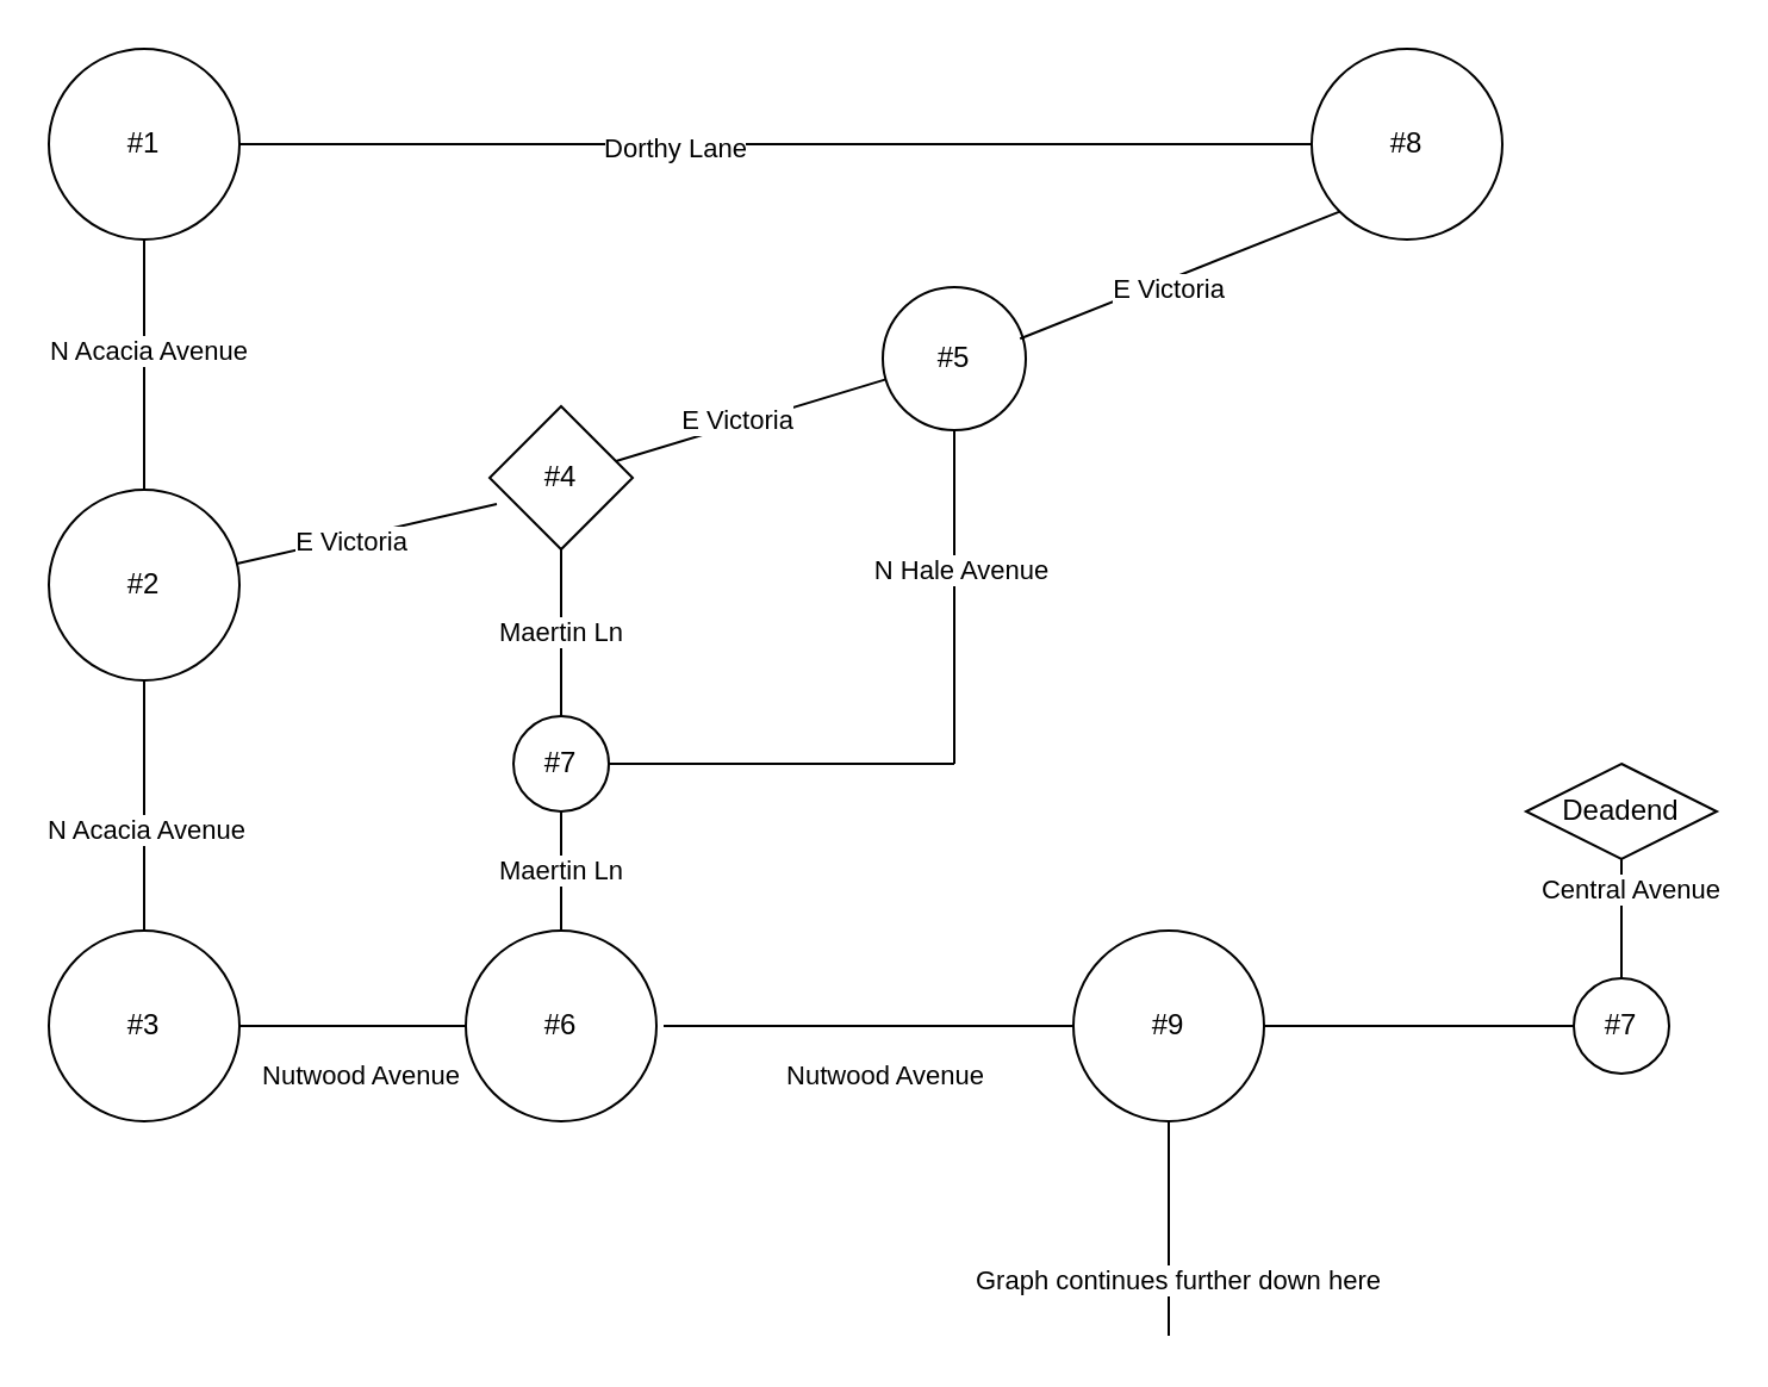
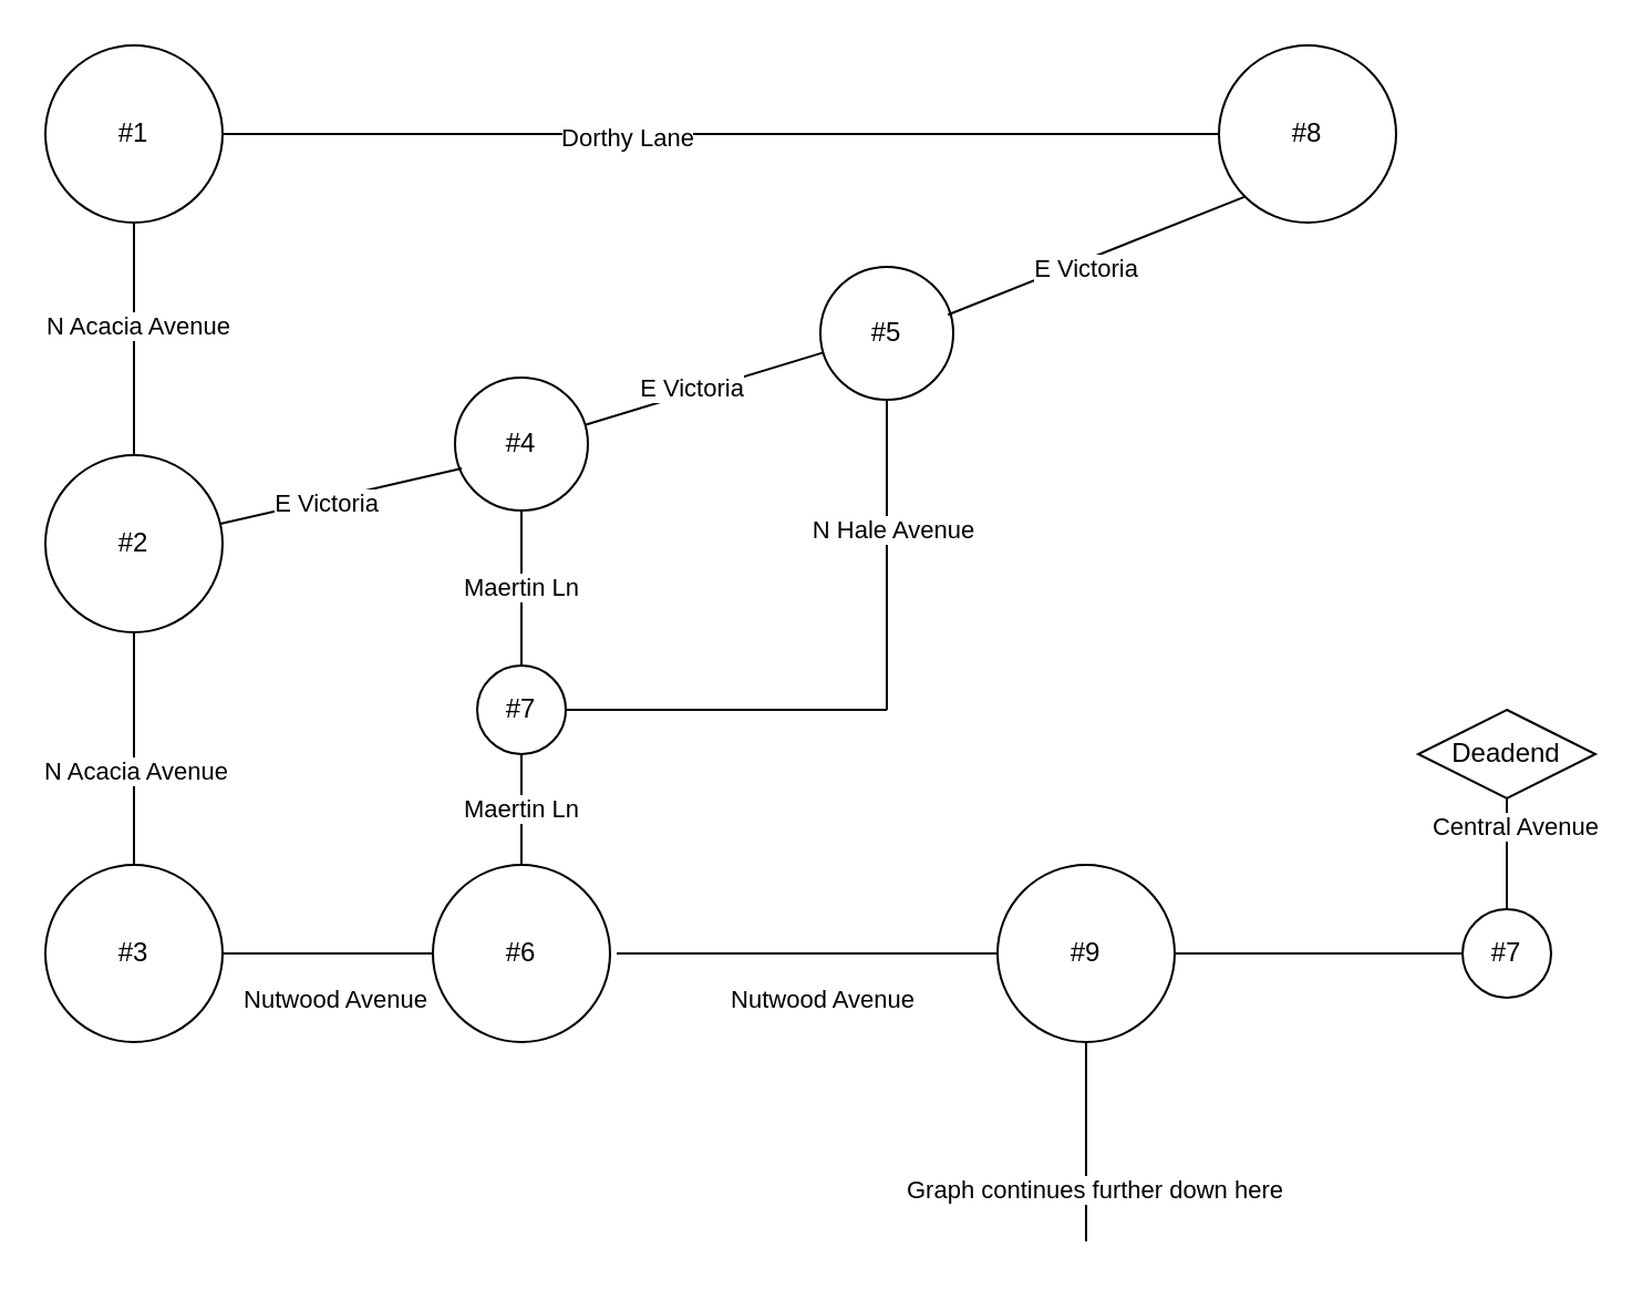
  <mxCell id="0" />
  <mxCell id="1" parent="0" />
  <mxCell id="2" value="#1" style="ellipse;whiteSpace=wrap;html=1;aspect=fixed;" vertex="1" parent="1"><mxGeometry x="20" y="20" width="80" height="80" as="geometry" /></mxCell>
  <mxCell id="3" value="#2" style="ellipse;whiteSpace=wrap;html=1;aspect=fixed;" vertex="1" parent="1"><mxGeometry x="20" y="205" width="80" height="80" as="geometry" /></mxCell>
  <mxCell id="4" value="" style="endArrow=none;html=1;entryX=0.5;entryY=1;entryDx=0;entryDy=0;" edge="1" parent="1" source="3" target="2"><mxGeometry width="50" height="50" relative="1" as="geometry"><mxPoint x="240" y="190" as="sourcePoint" /><mxPoint x="290" y="140" as="targetPoint" /></mxGeometry></mxCell>
  <mxCell id="5" value="N Acacia Avenue" style="edgeLabel;html=1;align=center;verticalAlign=middle;resizable=0;points=[];" vertex="1" connectable="0" parent="4"><mxGeometry x="0.128" y="-1" relative="1" as="geometry"><mxPoint as="offset" /></mxGeometry></mxCell>
  <mxCell id="6" value="#3" style="ellipse;whiteSpace=wrap;html=1;aspect=fixed;" vertex="1" parent="1"><mxGeometry x="20" y="390" width="80" height="80" as="geometry" /></mxCell>
  <mxCell id="7" value="" style="endArrow=none;html=1;exitX=0.5;exitY=0;exitDx=0;exitDy=0;entryX=0.5;entryY=1;entryDx=0;entryDy=0;" edge="1" parent="1" source="6" target="3"><mxGeometry width="50" height="50" relative="1" as="geometry"><mxPoint x="240" y="290" as="sourcePoint" /><mxPoint x="290" y="240" as="targetPoint" /></mxGeometry></mxCell>
  <mxCell id="8" value="N Acacia Avenue" style="edgeLabel;html=1;align=center;verticalAlign=middle;resizable=0;points=[];" vertex="1" connectable="0" parent="7"><mxGeometry x="-0.637" y="2" relative="1" as="geometry"><mxPoint x="2" y="-23.33" as="offset" /></mxGeometry></mxCell>
  <mxCell id="9" value="#8" style="ellipse;whiteSpace=wrap;html=1;aspect=fixed;" vertex="1" parent="1"><mxGeometry x="550" y="20" width="80" height="80" as="geometry" /></mxCell>
  <mxCell id="10" value="" style="endArrow=none;html=1;entryX=0;entryY=0.5;entryDx=0;entryDy=0;exitX=1;exitY=0.5;exitDx=0;exitDy=0;" edge="1" parent="1" source="2" target="9"><mxGeometry width="50" height="50" relative="1" as="geometry"><mxPoint x="240" y="290" as="sourcePoint" /><mxPoint x="290" y="240" as="targetPoint" /></mxGeometry></mxCell>
  <mxCell id="11" value="Dorthy Lane" style="edgeLabel;html=1;align=center;verticalAlign=middle;resizable=0;points=[];" vertex="1" connectable="0" parent="10"><mxGeometry x="-0.189" y="-1" relative="1" as="geometry"><mxPoint as="offset" /></mxGeometry></mxCell>
- <mxCell id="12" value="#4" style="rhombus;whiteSpace=wrap;html=1;aspect=fixed;" vertex="1" parent="1"><mxGeometry x="205" y="170" width="60" height="60" as="geometry" /></mxCell>
+ <mxCell id="12" value="#4" style="ellipse;whiteSpace=wrap;html=1;aspect=fixed;" vertex="1" parent="1"><mxGeometry x="205" y="170" width="60" height="60" as="geometry" /></mxCell>
  <mxCell id="13" value="#5" style="ellipse;whiteSpace=wrap;html=1;aspect=fixed;" vertex="1" parent="1"><mxGeometry x="370" y="120" width="60" height="60" as="geometry" /></mxCell>
  <mxCell id="14" value="" style="endArrow=none;html=1;entryX=0.05;entryY=0.683;entryDx=0;entryDy=0;entryPerimeter=0;" edge="1" parent="1" source="3" target="12"><mxGeometry width="50" height="50" relative="1" as="geometry"><mxPoint x="240" y="290" as="sourcePoint" /><mxPoint x="210" y="210" as="targetPoint" /></mxGeometry></mxCell>
  <mxCell id="15" value="E Victoria" style="edgeLabel;html=1;align=center;verticalAlign=middle;resizable=0;points=[];" vertex="1" connectable="0" parent="14"><mxGeometry x="-0.132" y="-1" relative="1" as="geometry"><mxPoint as="offset" /></mxGeometry></mxCell>
  <mxCell id="16" value="" style="endArrow=none;html=1;" edge="1" parent="1" source="12" target="13"><mxGeometry width="50" height="50" relative="1" as="geometry"><mxPoint x="240" y="290" as="sourcePoint" /><mxPoint x="368" y="159" as="targetPoint" /></mxGeometry></mxCell>
  <mxCell id="17" value="E Victoria" style="edgeLabel;html=1;align=center;verticalAlign=middle;resizable=0;points=[];" vertex="1" connectable="0" parent="16"><mxGeometry x="-0.1" y="2" relative="1" as="geometry"><mxPoint as="offset" /></mxGeometry></mxCell>
  <mxCell id="18" value="" style="endArrow=none;html=1;exitX=0.96;exitY=0.36;exitDx=0;exitDy=0;exitPerimeter=0;entryX=0;entryY=1;entryDx=0;entryDy=0;" edge="1" parent="1" source="13" target="9"><mxGeometry width="50" height="50" relative="1" as="geometry"><mxPoint x="240" y="200" as="sourcePoint" /><mxPoint x="290" y="150" as="targetPoint" /></mxGeometry></mxCell>
  <mxCell id="19" value="E Victoria" style="edgeLabel;html=1;align=center;verticalAlign=middle;resizable=0;points=[];" vertex="1" connectable="0" parent="18"><mxGeometry x="-0.304" y="-4" relative="1" as="geometry"><mxPoint x="14.09" y="-6.7" as="offset" /></mxGeometry></mxCell>
  <mxCell id="20" value="#6" style="ellipse;whiteSpace=wrap;html=1;aspect=fixed;" vertex="1" parent="1"><mxGeometry x="195" y="390" width="80" height="80" as="geometry" /></mxCell>
  <mxCell id="21" value="" style="endArrow=none;html=1;exitX=1;exitY=0.5;exitDx=0;exitDy=0;" edge="1" parent="1" source="6" target="20"><mxGeometry width="50" height="50" relative="1" as="geometry"><mxPoint x="240" y="380" as="sourcePoint" /><mxPoint x="290" y="330" as="targetPoint" /></mxGeometry></mxCell>
  <mxCell id="22" value="Nutwood Avenue&lt;br&gt;" style="edgeLabel;html=1;align=center;verticalAlign=middle;resizable=0;points=[];" vertex="1" connectable="0" parent="21"><mxGeometry x="0.533" y="2" relative="1" as="geometry"><mxPoint x="-22.8" y="22" as="offset" /></mxGeometry></mxCell>
  <mxCell id="23" value="#7" style="ellipse;whiteSpace=wrap;html=1;aspect=fixed;" vertex="1" parent="1"><mxGeometry x="215" y="300" width="40" height="40" as="geometry" /></mxCell>
  <mxCell id="24" value="Maertin Ln" style="endArrow=none;html=1;exitX=0.5;exitY=0;exitDx=0;exitDy=0;entryX=0.5;entryY=1;entryDx=0;entryDy=0;" edge="1" parent="1" source="20" target="23"><mxGeometry width="50" height="50" relative="1" as="geometry"><mxPoint x="240" y="380" as="sourcePoint" /><mxPoint x="290" y="330" as="targetPoint" /></mxGeometry></mxCell>
  <mxCell id="25" value="Maertin Ln" style="endArrow=none;html=1;entryX=0.5;entryY=1;entryDx=0;entryDy=0;" edge="1" parent="1" source="23" target="12"><mxGeometry width="50" height="50" relative="1" as="geometry"><mxPoint x="240" y="380" as="sourcePoint" /><mxPoint x="290" y="330" as="targetPoint" /></mxGeometry></mxCell>
  <mxCell id="26" value="#9" style="ellipse;whiteSpace=wrap;html=1;aspect=fixed;" vertex="1" parent="1"><mxGeometry x="450" y="390" width="80" height="80" as="geometry" /></mxCell>
  <mxCell id="27" value="" style="endArrow=none;html=1;exitX=1;exitY=0.5;exitDx=0;exitDy=0;" edge="1" parent="1" source="23"><mxGeometry width="50" height="50" relative="1" as="geometry"><mxPoint x="270" y="360" as="sourcePoint" /><mxPoint x="400" y="320" as="targetPoint" /></mxGeometry></mxCell>
  <mxCell id="28" value="" style="endArrow=none;html=1;entryX=0.5;entryY=1;entryDx=0;entryDy=0;" edge="1" parent="1" target="13"><mxGeometry width="50" height="50" relative="1" as="geometry"><mxPoint x="400" y="320" as="sourcePoint" /><mxPoint x="320" y="310" as="targetPoint" /></mxGeometry></mxCell>
  <mxCell id="29" value="N Hale Avenue" style="edgeLabel;html=1;align=center;verticalAlign=middle;resizable=0;points=[];" vertex="1" connectable="0" parent="28"><mxGeometry x="0.171" y="-2" relative="1" as="geometry"><mxPoint as="offset" /></mxGeometry></mxCell>
  <mxCell id="30" value="" style="endArrow=none;html=1;entryX=0;entryY=0.5;entryDx=0;entryDy=0;" edge="1" parent="1" target="26"><mxGeometry width="50" height="50" relative="1" as="geometry"><mxPoint x="278" y="430" as="sourcePoint" /><mxPoint x="320" y="280" as="targetPoint" /></mxGeometry></mxCell>
  <mxCell id="31" value="Nutwood Avenue" style="edgeLabel;html=1;align=center;verticalAlign=middle;resizable=0;points=[];" vertex="1" connectable="0" parent="30"><mxGeometry x="0.344" y="1" relative="1" as="geometry"><mxPoint x="-24" y="21" as="offset" /></mxGeometry></mxCell>
  <mxCell id="32" value="" style="endArrow=none;html=1;" edge="1" parent="1"><mxGeometry width="50" height="50" relative="1" as="geometry"><mxPoint x="490" y="560" as="sourcePoint" /><mxPoint x="490" y="470" as="targetPoint" /></mxGeometry></mxCell>
  <mxCell id="33" value="Graph continues further down here" style="edgeLabel;html=1;align=center;verticalAlign=middle;resizable=0;points=[];" vertex="1" connectable="0" parent="32"><mxGeometry x="-0.467" y="-3" relative="1" as="geometry"><mxPoint as="offset" /></mxGeometry></mxCell>
  <mxCell id="34" value="#7" style="ellipse;whiteSpace=wrap;html=1;aspect=fixed;" vertex="1" parent="1"><mxGeometry x="660" y="410" width="40" height="40" as="geometry" /></mxCell>
  <mxCell id="35" value="" style="endArrow=none;html=1;" edge="1" parent="1" source="26" target="34"><mxGeometry width="50" height="50" relative="1" as="geometry"><mxPoint x="410" y="330" as="sourcePoint" /><mxPoint x="460" y="280" as="targetPoint" /></mxGeometry></mxCell>
  <mxCell id="36" value="Deadend" style="rhombus;whiteSpace=wrap;html=1;" vertex="1" parent="1"><mxGeometry x="640" y="320" width="80" height="40" as="geometry" /></mxCell>
  <mxCell id="37" value="" style="endArrow=none;html=1;entryX=0.5;entryY=1;entryDx=0;entryDy=0;exitX=0.5;exitY=0;exitDx=0;exitDy=0;" edge="1" parent="1" source="34" target="36"><mxGeometry width="50" height="50" relative="1" as="geometry"><mxPoint x="410" y="330" as="sourcePoint" /><mxPoint x="460" y="280" as="targetPoint" /></mxGeometry></mxCell>
  <mxCell id="38" value="Central Avenue" style="edgeLabel;html=1;align=center;verticalAlign=middle;resizable=0;points=[];" vertex="1" connectable="0" parent="37"><mxGeometry x="0.52" y="-3" relative="1" as="geometry"><mxPoint as="offset" /></mxGeometry></mxCell>
